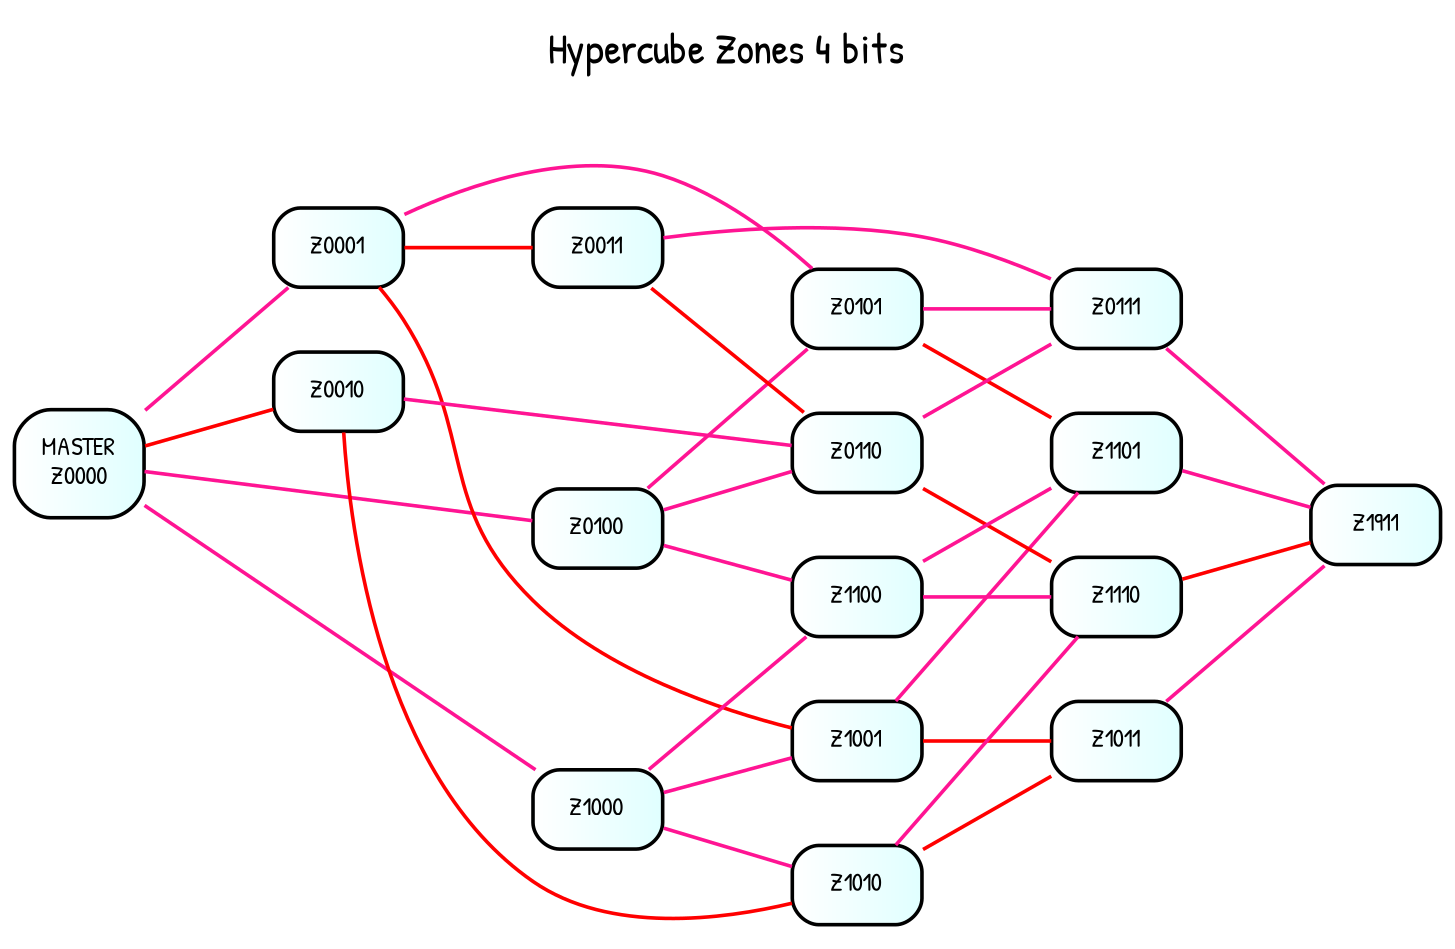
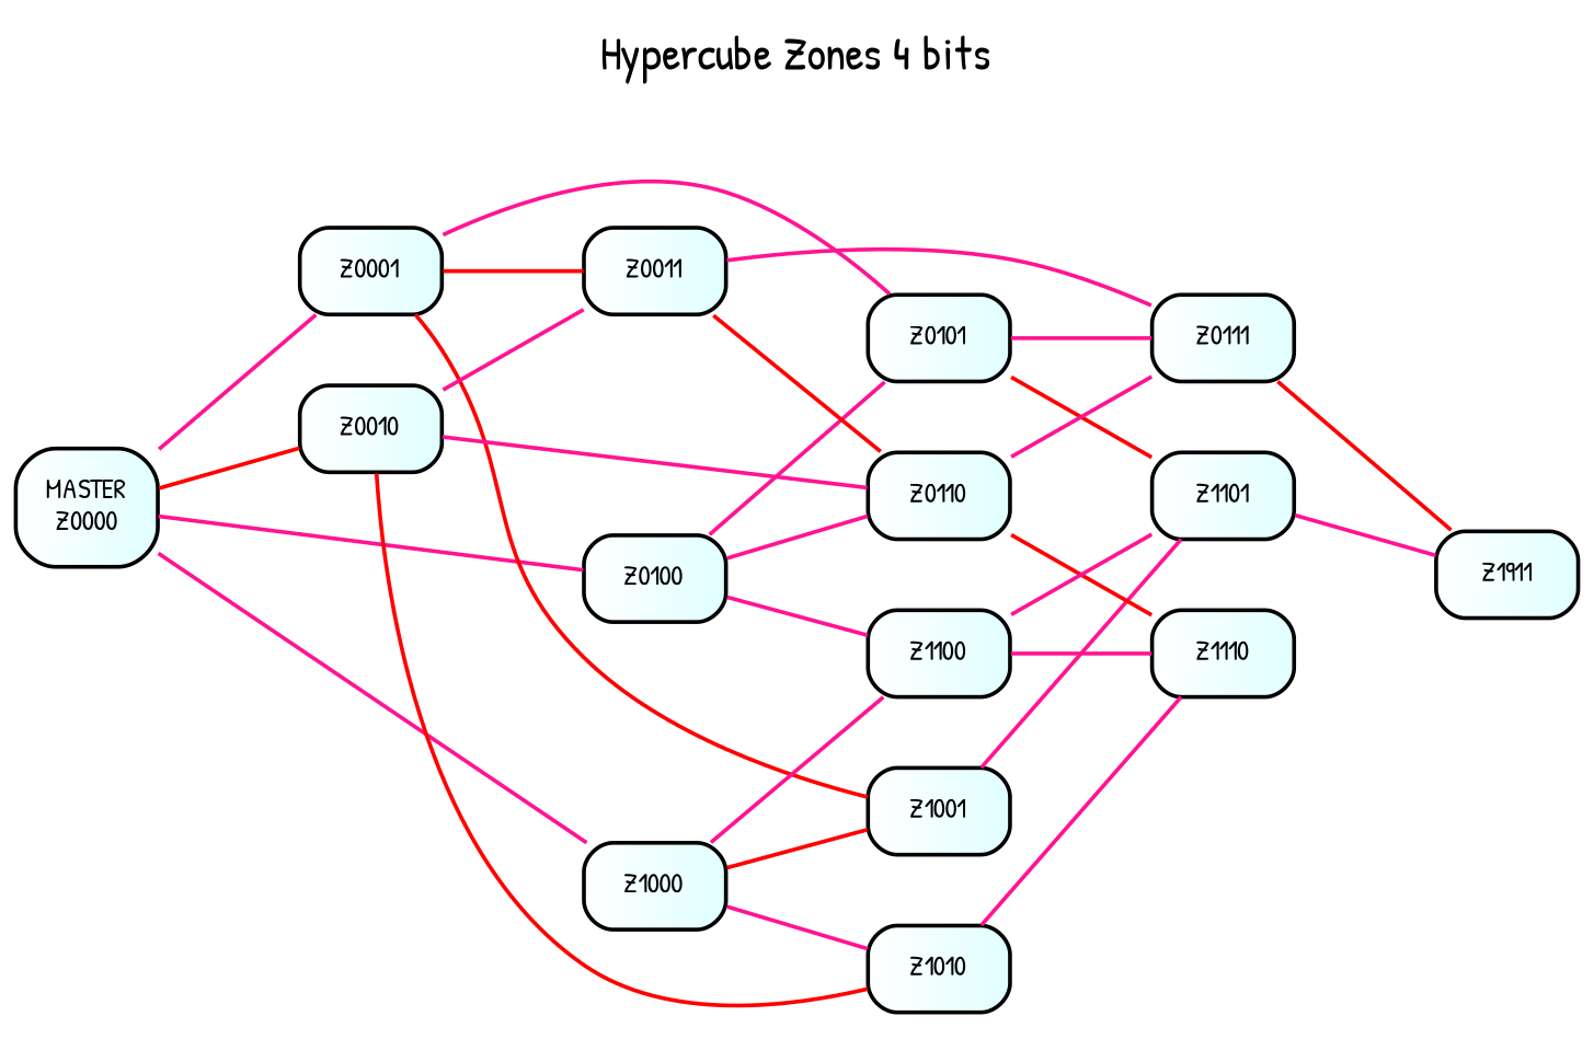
  graph {
    bgcolor=white
    fontcolor=black
    fontname="Patrick Hand"
    fontsize=12
    label="Hypercube Zones 4 bits"
    labelloc=t
    rankdir=LR
    node [fillcolor="#ffffff:#e0ffff" fontcolor=black fontname="Patrick Hand" fontsiZe=12 fontsize=7 margin=0.1 penwidth=1 shape=box style="rounded,filled"]
    edge [color=deeppink fontname="Patrick Hand"]
    n1 [height=0.3 label="MASTER\nZ0000" width=0.5]
    Z0001 [height=0.3 width=0.5]
    Z0010 [height=0.3 width=0.5]
    Z0100 [height=0.3 width=0.5]
    Z1000 [height=0.3 width=0.5]
    Z0011 [height=0.3 width=0.5]
    Z0101 [height=0.3 width=0.5]
    Z1001 [height=0.3 width=0.5]
    Z0110 [height=0.3 width=0.5]
    Z1010 [height=0.3 width=0.5]
    Z1100 [height=0.3 width=0.5]
    Z0111 [height=0.3 width=0.5]
    Z1101 [height=0.3 width=0.5]
-   Z1011 [height=0.3 width=0.5]
    Z1110 [height=0.3 width=0.5]
    n16 [height=0.3 label=Z1911 width=0.5]
    n1 -- Z0001
    n1 -- Z0010 [color=red]
    n1 -- Z0100
    n1 -- Z1000
    Z0001 -- Z0011 [color=red]
    Z0001 -- Z0101
    Z0001 -- Z1001 [color=red]
+   Z0010 -- Z0011
    Z0010 -- Z0110
    Z0010 -- Z1010 [color=red]
    Z0100 -- Z0101
    Z0100 -- Z0110
    Z0100 -- Z1100
-   Z1000 -- Z1001
+   Z1000 -- Z1001 [color=red]
    Z1000 -- Z1010
    Z1000 -- Z1100
    Z0011 -- Z0110 [color=red]
    Z0011 -- Z0111
    Z0101 -- Z0111
    Z0101 -- Z1101 [color=red]
    Z1001 -- Z1101
-   Z1001 -- Z1011 [color=red]
    Z0110 -- Z0111
    Z0110 -- Z1110 [color=red]
-   Z1010 -- Z1011 [color=red]
    Z1010 -- Z1110
    Z1100 -- Z1101
    Z1100 -- Z1110
-   Z0111 -- n16
+   Z0111 -- n16 [color=red]
    Z1101 -- n16
-   Z1011 -- n16
-   Z1110 -- n16 [color=red]
  }
